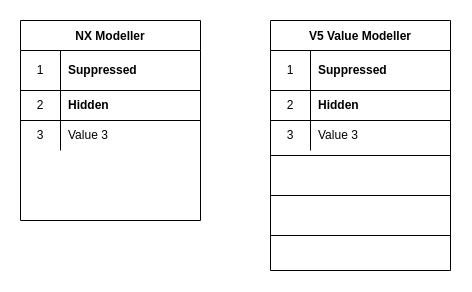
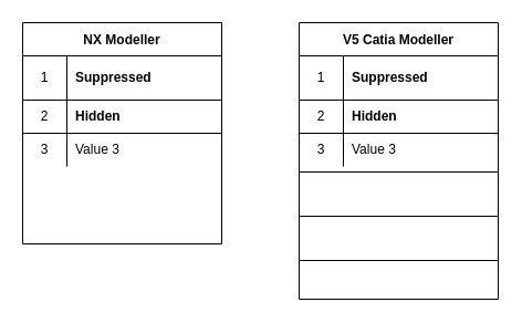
  <mxCell id="0" />
  <mxCell id="1" parent="0" />
  <mxCell id="2" value="NX Modeller" style="shape=table;startSize=30;container=1;collapsible=0;childLayout=tableLayout;fixedRows=1;rowLines=0;fontStyle=1;align=center;pointerEvents=1;" vertex="1" parent="1"><mxGeometry x="20" y="20" width="180" height="200" as="geometry" /></mxCell>
  <mxCell id="3" value="" style="shape=partialRectangle;html=1;whiteSpace=wrap;collapsible=0;dropTarget=0;pointerEvents=1;fillColor=none;top=0;left=0;bottom=1;right=0;points=[[0,0.5],[1,0.5]];portConstraint=eastwest;" vertex="1" parent="2"><mxGeometry y="30" width="180" height="40" as="geometry" /></mxCell>
  <mxCell id="4" value="1" style="shape=partialRectangle;html=1;whiteSpace=wrap;connectable=0;fillColor=none;top=0;left=0;bottom=0;right=0;overflow=hidden;pointerEvents=1;" vertex="1" parent="3"><mxGeometry width="40" height="40" as="geometry"><mxRectangle width="40" height="40" as="alternateBounds" /></mxGeometry></mxCell>
  <mxCell id="5" value="&lt;b&gt;Suppressed&lt;/b&gt;" style="shape=partialRectangle;html=1;whiteSpace=wrap;connectable=0;fillColor=none;top=0;left=0;bottom=0;right=0;align=left;spacingLeft=6;overflow=hidden;pointerEvents=1;" vertex="1" parent="3"><mxGeometry x="40" width="140" height="40" as="geometry"><mxRectangle width="140" height="40" as="alternateBounds" /></mxGeometry></mxCell>
  <mxCell id="6" value="" style="shape=partialRectangle;html=1;whiteSpace=wrap;collapsible=0;dropTarget=0;pointerEvents=1;fillColor=none;top=0;left=0;bottom=0;right=0;points=[[0,0.5],[1,0.5]];portConstraint=eastwest;" vertex="1" parent="2"><mxGeometry y="70" width="180" height="30" as="geometry" /></mxCell>
  <mxCell id="7" value="2" style="shape=partialRectangle;html=1;whiteSpace=wrap;connectable=0;fillColor=none;top=0;left=0;bottom=0;right=0;overflow=hidden;pointerEvents=1;" vertex="1" parent="6"><mxGeometry width="40" height="30" as="geometry"><mxRectangle width="40" height="30" as="alternateBounds" /></mxGeometry></mxCell>
  <mxCell id="8" value="&lt;b&gt;Hidden&lt;/b&gt;" style="shape=partialRectangle;html=1;whiteSpace=wrap;connectable=0;fillColor=none;top=0;left=0;bottom=0;right=0;align=left;spacingLeft=6;overflow=hidden;pointerEvents=1;" vertex="1" parent="6"><mxGeometry x="40" width="140" height="30" as="geometry"><mxRectangle width="140" height="30" as="alternateBounds" /></mxGeometry></mxCell>
  <mxCell id="9" value="" style="shape=partialRectangle;html=1;whiteSpace=wrap;collapsible=0;dropTarget=0;pointerEvents=1;fillColor=none;top=0;left=0;bottom=0;right=0;points=[[0,0.5],[1,0.5]];portConstraint=eastwest;" vertex="1" parent="2"><mxGeometry y="100" width="180" height="30" as="geometry" /></mxCell>
  <mxCell id="10" value="3" style="shape=partialRectangle;html=1;whiteSpace=wrap;connectable=0;fillColor=none;top=0;left=0;bottom=0;right=0;overflow=hidden;pointerEvents=1;" vertex="1" parent="9"><mxGeometry width="40" height="30" as="geometry"><mxRectangle width="40" height="30" as="alternateBounds" /></mxGeometry></mxCell>
  <mxCell id="11" value="Value 3" style="shape=partialRectangle;html=1;whiteSpace=wrap;connectable=0;fillColor=none;top=0;left=0;bottom=0;right=0;align=left;spacingLeft=6;overflow=hidden;pointerEvents=1;" vertex="1" parent="9"><mxGeometry x="40" width="140" height="30" as="geometry"><mxRectangle width="140" height="30" as="alternateBounds" /></mxGeometry></mxCell>
- <mxCell id="12" value="V5 Value Modeller" style="shape=table;startSize=30;container=1;collapsible=0;childLayout=tableLayout;fixedRows=1;rowLines=0;fontStyle=1;align=center;pointerEvents=1;" vertex="1" parent="1"><mxGeometry x="270" y="20" width="180" height="250" as="geometry" /></mxCell>
+ <mxCell id="12" value="V5 Catia Modeller" style="shape=table;startSize=30;container=1;collapsible=0;childLayout=tableLayout;fixedRows=1;rowLines=0;fontStyle=1;align=center;pointerEvents=1;" vertex="1" parent="1"><mxGeometry x="270" y="20" width="180" height="250" as="geometry" /></mxCell>
  <mxCell id="13" value="" style="shape=partialRectangle;html=1;whiteSpace=wrap;collapsible=0;dropTarget=0;pointerEvents=1;fillColor=none;top=0;left=0;bottom=1;right=0;points=[[0,0.5],[1,0.5]];portConstraint=eastwest;" vertex="1" parent="12"><mxGeometry y="30" width="180" height="40" as="geometry" /></mxCell>
  <mxCell id="14" value="1" style="shape=partialRectangle;html=1;whiteSpace=wrap;connectable=0;fillColor=none;top=0;left=0;bottom=0;right=0;overflow=hidden;pointerEvents=1;" vertex="1" parent="13"><mxGeometry width="40" height="40" as="geometry"><mxRectangle width="40" height="40" as="alternateBounds" /></mxGeometry></mxCell>
  <mxCell id="15" value="&lt;b&gt;Suppressed&lt;/b&gt;" style="shape=partialRectangle;html=1;whiteSpace=wrap;connectable=0;fillColor=none;top=0;left=0;bottom=0;right=0;align=left;spacingLeft=6;overflow=hidden;pointerEvents=1;" vertex="1" parent="13"><mxGeometry x="40" width="140" height="40" as="geometry"><mxRectangle width="140" height="40" as="alternateBounds" /></mxGeometry></mxCell>
  <mxCell id="16" value="" style="shape=partialRectangle;html=1;whiteSpace=wrap;collapsible=0;dropTarget=0;pointerEvents=1;fillColor=none;top=0;left=0;bottom=0;right=0;points=[[0,0.5],[1,0.5]];portConstraint=eastwest;" vertex="1" parent="12"><mxGeometry y="70" width="180" height="30" as="geometry" /></mxCell>
  <mxCell id="17" value="2" style="shape=partialRectangle;html=1;whiteSpace=wrap;connectable=0;fillColor=none;top=0;left=0;bottom=0;right=0;overflow=hidden;pointerEvents=1;" vertex="1" parent="16"><mxGeometry width="40" height="30" as="geometry"><mxRectangle width="40" height="30" as="alternateBounds" /></mxGeometry></mxCell>
  <mxCell id="18" value="&lt;b&gt;Hidden&lt;/b&gt;" style="shape=partialRectangle;html=1;whiteSpace=wrap;connectable=0;fillColor=none;top=0;left=0;bottom=0;right=0;align=left;spacingLeft=6;overflow=hidden;pointerEvents=1;" vertex="1" parent="16"><mxGeometry x="40" width="140" height="30" as="geometry"><mxRectangle width="140" height="30" as="alternateBounds" /></mxGeometry></mxCell>
  <mxCell id="19" value="" style="shape=partialRectangle;html=1;whiteSpace=wrap;collapsible=0;dropTarget=0;pointerEvents=1;fillColor=none;top=0;left=0;bottom=0;right=0;points=[[0,0.5],[1,0.5]];portConstraint=eastwest;" vertex="1" parent="12"><mxGeometry y="100" width="180" height="30" as="geometry" /></mxCell>
  <mxCell id="20" value="3" style="shape=partialRectangle;html=1;whiteSpace=wrap;connectable=0;fillColor=none;top=0;left=0;bottom=0;right=0;overflow=hidden;pointerEvents=1;" vertex="1" parent="19"><mxGeometry width="40" height="30" as="geometry"><mxRectangle width="40" height="30" as="alternateBounds" /></mxGeometry></mxCell>
  <mxCell id="21" value="Value 3" style="shape=partialRectangle;html=1;whiteSpace=wrap;connectable=0;fillColor=none;top=0;left=0;bottom=0;right=0;align=left;spacingLeft=6;overflow=hidden;pointerEvents=1;" vertex="1" parent="19"><mxGeometry x="40" width="140" height="30" as="geometry"><mxRectangle width="140" height="30" as="alternateBounds" /></mxGeometry></mxCell>
  <mxCell id="22" value="" style="line;strokeWidth=1;html=1;" vertex="1" parent="1"><mxGeometry x="270" y="115" width="180" height="10" as="geometry" /></mxCell>
  <mxCell id="23" value="" style="line;strokeWidth=1;html=1;" vertex="1" parent="1"><mxGeometry x="20" y="115" width="180" height="10" as="geometry" /></mxCell>
  <mxCell id="24" value="" style="line;strokeWidth=1;html=1;" vertex="1" parent="1"><mxGeometry x="270" y="150" width="180" height="10" as="geometry" /></mxCell>
  <mxCell id="25" value="" style="line;strokeWidth=1;html=1;" vertex="1" parent="1"><mxGeometry x="270" y="190" width="180" height="10" as="geometry" /></mxCell>
  <mxCell id="26" value="" style="line;strokeWidth=1;html=1;" vertex="1" parent="1"><mxGeometry x="270" y="230" width="180" height="10" as="geometry" /></mxCell>
